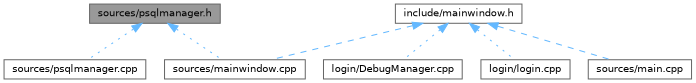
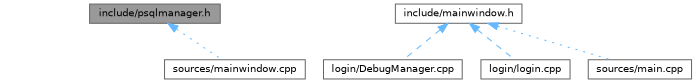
  digraph {
    node [color=grey40 fillcolor=white fontname=Helvetica fontsize=10 shape=box style=filled]
    edge [color=steelblue1 dir=back fontname=Helvetica fontsize=10 labelfontname=Helvetica labelfontsize=10 style=dotted]
-   n1 [color=gray40 fillcolor=grey60 fontcolor=black height=0.2 label="sources/psqlmanager.h" width=0.4]
-   n2 [height=0.2 label="sources/psqlmanager.cpp" width=0.4]
+   n1 [color=gray40 fillcolor=grey60 fontcolor=black height=0.2 label="include/psqlmanager.h" width=0.4]
    n3 [height=0.2 label="sources/mainwindow.cpp" width=0.4]
    n4 [height=0.2 label="include/mainwindow.h" width=0.4]
    n5 [height=0.2 label="login/DebugManager.cpp" width=0.4]
    n6 [height=0.2 label="login/login.cpp" width=0.4]
    n7 [height=0.2 label="sources/main.cpp" width=0.4]
-   n1 -> n2
    n1 -> n3
-   n4 -> n3 [style=dashed]
-   n4 -> n5
-   n4 -> n6
-   n4 -> n7 [style=dashed]
+   n4 -> n5 [style=dashed]
+   n4 -> n6 [style=dashed]
+   n4 -> n7
  }
